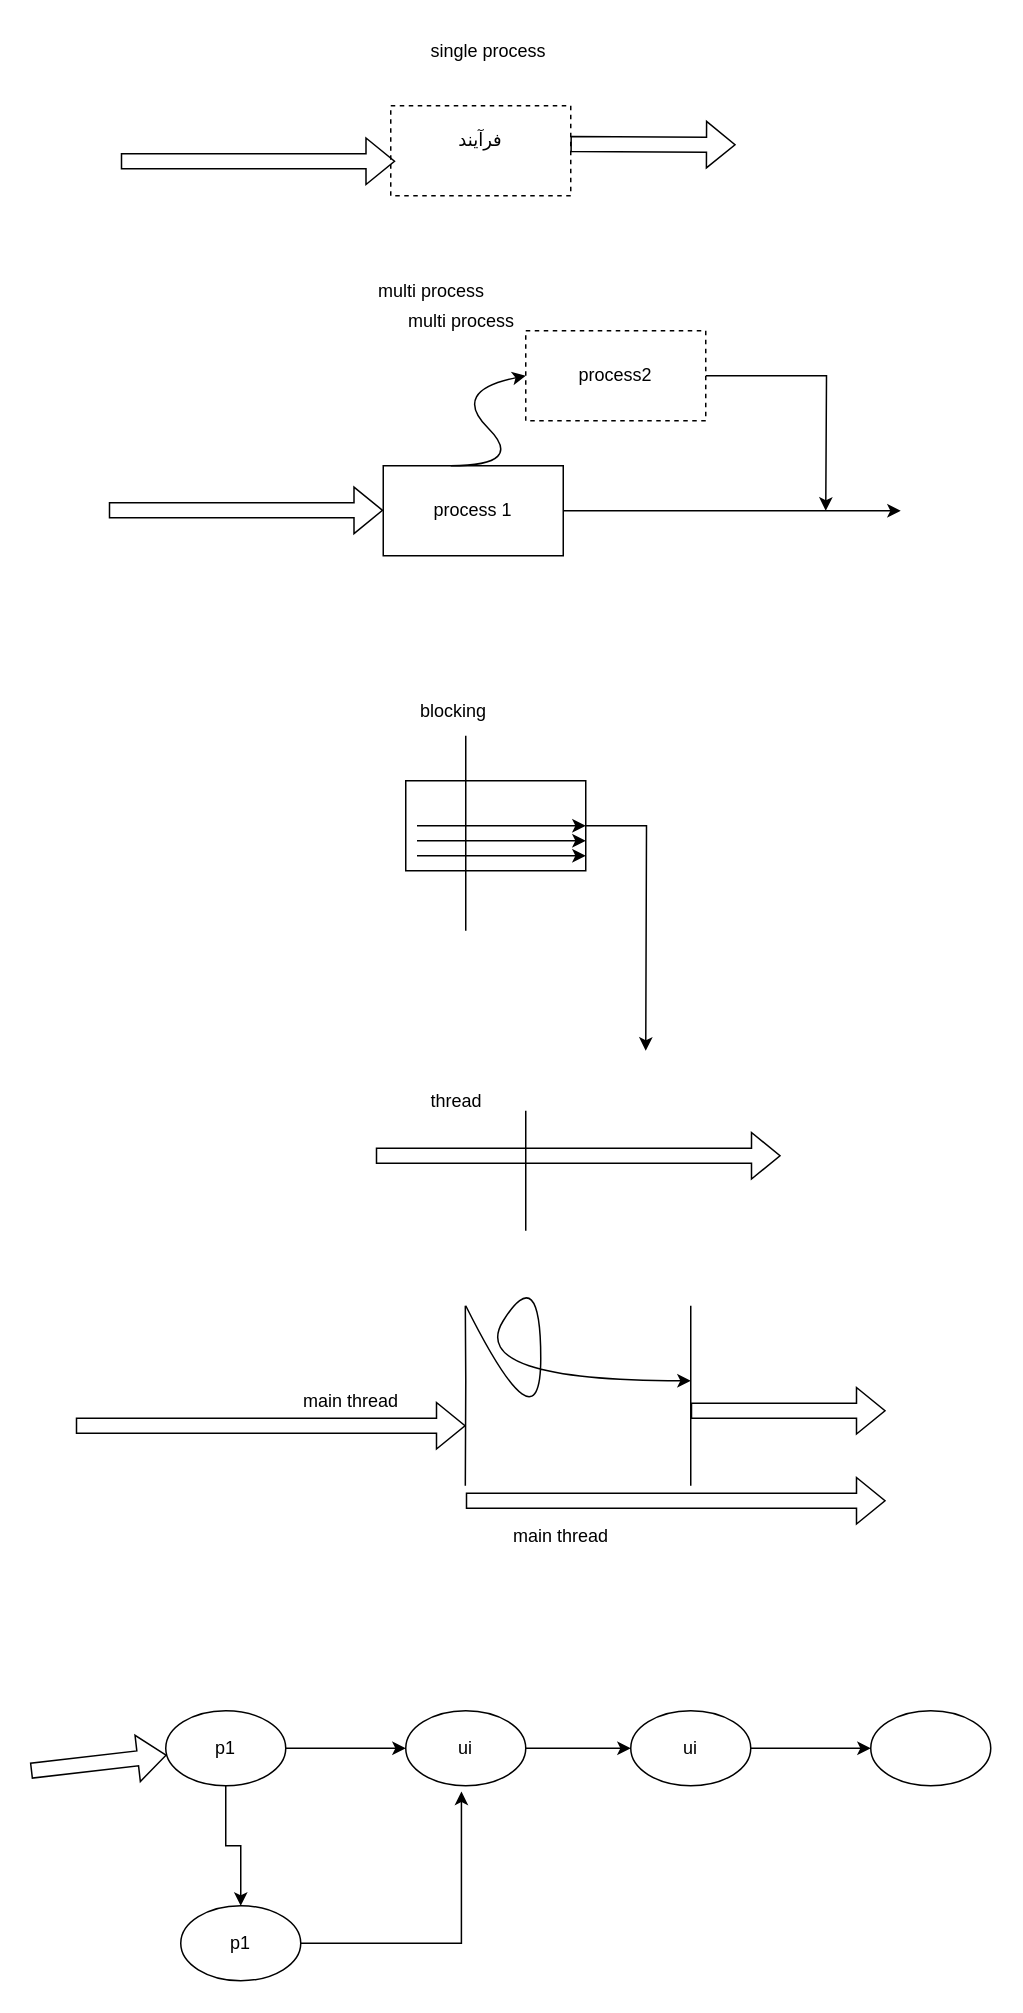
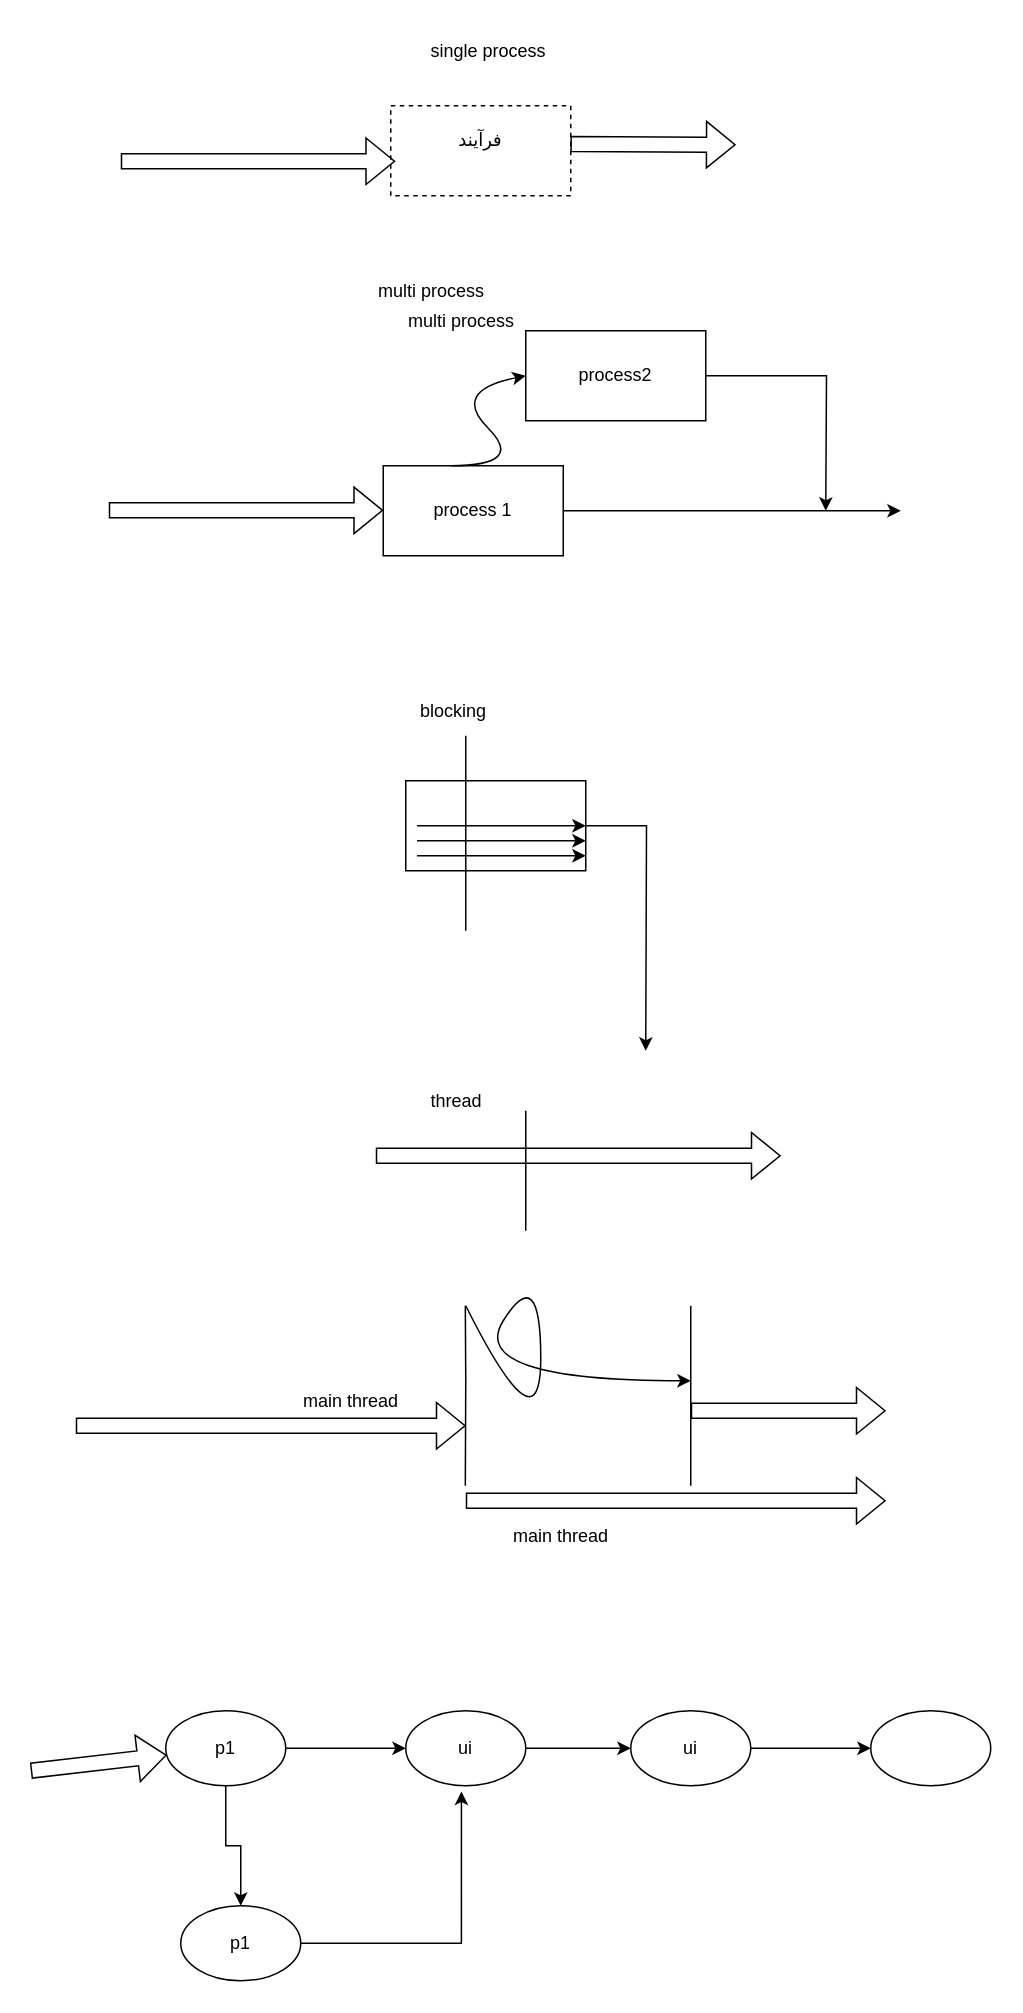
  <mxCell id="0" />
  <mxCell id="1" parent="0" />
  <mxCell id="2" value="فرآیند&lt;div&gt;&lt;br&gt;&lt;/div&gt;" style="rounded=0;whiteSpace=wrap;html=1;dashed=1;" vertex="1" parent="1"><mxGeometry x="260" y="70" width="120" height="60" as="geometry" /></mxCell>
  <mxCell id="3" value="" style="shape=flexArrow;endArrow=classic;html=1;rounded=0;entryX=0.025;entryY=0.617;entryDx=0;entryDy=0;entryPerimeter=0;" edge="1" parent="1" target="2"><mxGeometry width="50" height="50" relative="1" as="geometry"><mxPoint x="80" y="107" as="sourcePoint" /><mxPoint x="130" y="40" as="targetPoint" /></mxGeometry></mxCell>
  <mxCell id="4" value="" style="shape=flexArrow;endArrow=classic;html=1;rounded=0;exitX=0.998;exitY=0.426;exitDx=0;exitDy=0;exitPerimeter=0;" edge="1" parent="1" source="2"><mxGeometry width="50" height="50" relative="1" as="geometry"><mxPoint x="410" y="125" as="sourcePoint" /><mxPoint x="490" y="96" as="targetPoint" /></mxGeometry></mxCell>
  <mxCell id="5" value="single process" style="text;html=1;whiteSpace=wrap;overflow=hidden;rounded=0;" vertex="1" parent="1"><mxGeometry x="285" y="20" width="105" height="20" as="geometry" /></mxCell>
  <mxCell id="6" style="edgeStyle=orthogonalEdgeStyle;rounded=0;orthogonalLoop=1;jettySize=auto;html=1;" edge="1" parent="1" source="7"><mxGeometry relative="1" as="geometry"><mxPoint x="600" y="340" as="targetPoint" /></mxGeometry></mxCell>
  <mxCell id="7" value="process 1" style="rounded=0;whiteSpace=wrap;html=1;" vertex="1" parent="1"><mxGeometry x="255" y="310" width="120" height="60" as="geometry" /></mxCell>
  <mxCell id="8" style="edgeStyle=orthogonalEdgeStyle;rounded=0;orthogonalLoop=1;jettySize=auto;html=1;" edge="1" parent="1" source="9"><mxGeometry relative="1" as="geometry"><mxPoint x="550" y="340" as="targetPoint" /></mxGeometry></mxCell>
- <mxCell id="9" value="process2" style="rounded=0;whiteSpace=wrap;html=1;dashed=1;" vertex="1" parent="1"><mxGeometry x="350" y="220" width="120" height="60" as="geometry" /></mxCell>
+ <mxCell id="9" value="process2" style="rounded=0;whiteSpace=wrap;html=1;" vertex="1" parent="1"><mxGeometry x="350" y="220" width="120" height="60" as="geometry" /></mxCell>
  <mxCell id="10" value="" style="shape=flexArrow;endArrow=classic;html=1;rounded=0;entryX=0.025;entryY=0.617;entryDx=0;entryDy=0;entryPerimeter=0;" edge="1" parent="1"><mxGeometry width="50" height="50" relative="1" as="geometry"><mxPoint x="72" y="339.71" as="sourcePoint" /><mxPoint x="255" y="339.71" as="targetPoint" /></mxGeometry></mxCell>
  <mxCell id="11" value="" style="curved=1;endArrow=classic;html=1;rounded=0;entryX=0;entryY=0.5;entryDx=0;entryDy=0;" edge="1" parent="1" target="9"><mxGeometry width="50" height="50" relative="1" as="geometry"><mxPoint x="300" y="310" as="sourcePoint" /><mxPoint x="350" y="260" as="targetPoint" /><Array as="points"><mxPoint x="350" y="310" /><mxPoint x="300" y="260" /></Array></mxGeometry></mxCell>
  <mxCell id="12" value="multi process" style="text;html=1;whiteSpace=wrap;overflow=hidden;rounded=0;" vertex="1" parent="1"><mxGeometry x="250" y="180" width="120" height="20" as="geometry" /></mxCell>
  <mxCell id="13" style="edgeStyle=orthogonalEdgeStyle;rounded=0;orthogonalLoop=1;jettySize=auto;html=1;" edge="1" parent="1" source="14"><mxGeometry relative="1" as="geometry"><mxPoint x="430" y="700" as="targetPoint" /></mxGeometry></mxCell>
  <mxCell id="14" value="" style="rounded=0;whiteSpace=wrap;html=1;" vertex="1" parent="1"><mxGeometry x="270" y="520" width="120" height="60" as="geometry" /></mxCell>
  <mxCell id="15" value="blocking" style="text;html=1;whiteSpace=wrap;overflow=hidden;rounded=0;" vertex="1" parent="1"><mxGeometry x="277.5" y="460" width="120" height="20" as="geometry" /></mxCell>
  <mxCell id="16" value="" style="endArrow=classic;html=1;rounded=0;" edge="1" parent="1" target="14"><mxGeometry width="50" height="50" relative="1" as="geometry"><mxPoint x="277.5" y="550" as="sourcePoint" /><mxPoint x="327.5" y="500" as="targetPoint" /><Array as="points"><mxPoint x="340" y="550" /></Array></mxGeometry></mxCell>
  <mxCell id="17" value="multi process" style="text;html=1;whiteSpace=wrap;overflow=hidden;rounded=0;" vertex="1" parent="1"><mxGeometry x="270" y="200" width="120" height="20" as="geometry" /></mxCell>
  <mxCell id="18" value="" style="endArrow=classic;html=1;rounded=0;" edge="1" parent="1"><mxGeometry width="50" height="50" relative="1" as="geometry"><mxPoint x="277.5" y="560" as="sourcePoint" /><mxPoint x="390" y="560" as="targetPoint" /><Array as="points"><mxPoint x="340" y="560" /></Array></mxGeometry></mxCell>
  <mxCell id="19" value="" style="endArrow=classic;html=1;rounded=0;" edge="1" parent="1"><mxGeometry width="50" height="50" relative="1" as="geometry"><mxPoint x="277.5" y="570" as="sourcePoint" /><mxPoint x="390" y="570" as="targetPoint" /><Array as="points"><mxPoint x="340" y="570" /></Array></mxGeometry></mxCell>
  <mxCell id="20" value="" style="endArrow=none;html=1;rounded=0;" edge="1" parent="1"><mxGeometry width="50" height="50" relative="1" as="geometry"><mxPoint x="310" y="620" as="sourcePoint" /><mxPoint x="310" y="490" as="targetPoint" /></mxGeometry></mxCell>
  <mxCell id="21" value="" style="shape=flexArrow;endArrow=classic;html=1;rounded=0;" edge="1" parent="1"><mxGeometry width="50" height="50" relative="1" as="geometry"><mxPoint x="250" y="770" as="sourcePoint" /><mxPoint x="520" y="770" as="targetPoint" /></mxGeometry></mxCell>
  <mxCell id="22" value="thread" style="text;html=1;whiteSpace=wrap;overflow=hidden;rounded=0;" vertex="1" parent="1"><mxGeometry x="285" y="720" width="120" height="20" as="geometry" /></mxCell>
  <mxCell id="23" value="" style="endArrow=none;html=1;rounded=0;" edge="1" parent="1"><mxGeometry width="50" height="50" relative="1" as="geometry"><mxPoint x="350" y="820" as="sourcePoint" /><mxPoint x="350" y="740" as="targetPoint" /></mxGeometry></mxCell>
  <mxCell id="24" value="" style="shape=flexArrow;endArrow=classic;html=1;rounded=0;" edge="1" parent="1"><mxGeometry width="50" height="50" relative="1" as="geometry"><mxPoint x="50" y="950" as="sourcePoint" /><mxPoint x="310" y="950" as="targetPoint" /></mxGeometry></mxCell>
  <mxCell id="25" value="" style="endArrow=none;html=1;rounded=0;" edge="1" parent="1"><mxGeometry width="50" height="50" relative="1" as="geometry"><mxPoint x="309.71" y="990" as="sourcePoint" /><mxPoint x="309.71" y="870" as="targetPoint" /><Array as="points"><mxPoint x="310" y="920" /></Array></mxGeometry></mxCell>
  <mxCell id="26" value="" style="shape=flexArrow;endArrow=classic;html=1;rounded=0;" edge="1" parent="1"><mxGeometry width="50" height="50" relative="1" as="geometry"><mxPoint x="310" y="1000" as="sourcePoint" /><mxPoint x="590" y="1000" as="targetPoint" /></mxGeometry></mxCell>
  <mxCell id="27" value="" style="curved=1;endArrow=classic;html=1;rounded=0;" edge="1" parent="1"><mxGeometry width="50" height="50" relative="1" as="geometry"><mxPoint x="310" y="870" as="sourcePoint" /><mxPoint x="460" y="920" as="targetPoint" /><Array as="points"><mxPoint x="360" y="970" /><mxPoint x="360" y="840" /><mxPoint x="310" y="920" /></Array></mxGeometry></mxCell>
  <mxCell id="28" value="" style="endArrow=none;html=1;rounded=0;" edge="1" parent="1"><mxGeometry width="50" height="50" relative="1" as="geometry"><mxPoint x="460" y="990" as="sourcePoint" /><mxPoint x="460" y="870" as="targetPoint" /></mxGeometry></mxCell>
  <mxCell id="29" value="" style="shape=flexArrow;endArrow=classic;html=1;rounded=0;" edge="1" parent="1"><mxGeometry width="50" height="50" relative="1" as="geometry"><mxPoint x="460" y="940" as="sourcePoint" /><mxPoint x="590" y="940" as="targetPoint" /></mxGeometry></mxCell>
  <mxCell id="30" value="main thread" style="text;html=1;whiteSpace=wrap;overflow=hidden;rounded=0;" vertex="1" parent="1"><mxGeometry x="200" y="920" width="120" height="20" as="geometry" /></mxCell>
  <mxCell id="31" value="main thread" style="text;html=1;whiteSpace=wrap;overflow=hidden;rounded=0;" vertex="1" parent="1"><mxGeometry x="340" y="1010" width="120" height="20" as="geometry" /></mxCell>
  <mxCell id="32" style="edgeStyle=orthogonalEdgeStyle;rounded=0;orthogonalLoop=1;jettySize=auto;html=1;entryX=0;entryY=0.5;entryDx=0;entryDy=0;" edge="1" parent="1" source="34" target="36"><mxGeometry relative="1" as="geometry" /></mxCell>
  <mxCell id="33" style="edgeStyle=orthogonalEdgeStyle;rounded=0;orthogonalLoop=1;jettySize=auto;html=1;entryX=0.5;entryY=0;entryDx=0;entryDy=0;" edge="1" parent="1" source="34" target="40"><mxGeometry relative="1" as="geometry" /></mxCell>
  <mxCell id="34" value="p1" style="ellipse;whiteSpace=wrap;html=1;" vertex="1" parent="1"><mxGeometry x="110" y="1140" width="80" height="50" as="geometry" /></mxCell>
  <mxCell id="35" style="edgeStyle=orthogonalEdgeStyle;rounded=0;orthogonalLoop=1;jettySize=auto;html=1;entryX=0;entryY=0.5;entryDx=0;entryDy=0;" edge="1" parent="1" source="36" target="39"><mxGeometry relative="1" as="geometry" /></mxCell>
  <mxCell id="36" value="ui" style="ellipse;whiteSpace=wrap;html=1;" vertex="1" parent="1"><mxGeometry x="270" y="1140" width="80" height="50" as="geometry" /></mxCell>
  <mxCell id="37" value="" style="ellipse;whiteSpace=wrap;html=1;" vertex="1" parent="1"><mxGeometry x="580" y="1140" width="80" height="50" as="geometry" /></mxCell>
  <mxCell id="38" style="edgeStyle=orthogonalEdgeStyle;rounded=0;orthogonalLoop=1;jettySize=auto;html=1;exitX=1;exitY=0.5;exitDx=0;exitDy=0;entryX=0;entryY=0.5;entryDx=0;entryDy=0;" edge="1" parent="1" source="39" target="37"><mxGeometry relative="1" as="geometry" /></mxCell>
  <mxCell id="39" value="ui" style="ellipse;whiteSpace=wrap;html=1;" vertex="1" parent="1"><mxGeometry x="420" y="1140" width="80" height="50" as="geometry" /></mxCell>
  <mxCell id="40" value="p1" style="ellipse;whiteSpace=wrap;html=1;" vertex="1" parent="1"><mxGeometry x="120" y="1270" width="80" height="50" as="geometry" /></mxCell>
  <mxCell id="41" style="edgeStyle=orthogonalEdgeStyle;rounded=0;orthogonalLoop=1;jettySize=auto;html=1;entryX=0.464;entryY=1.077;entryDx=0;entryDy=0;entryPerimeter=0;" edge="1" parent="1" source="40" target="36"><mxGeometry relative="1" as="geometry" /></mxCell>
  <mxCell id="42" value="" style="shape=flexArrow;endArrow=classic;html=1;rounded=0;" edge="1" parent="1" target="34"><mxGeometry width="50" height="50" relative="1" as="geometry"><mxPoint x="20" y="1180" as="sourcePoint" /><mxPoint x="70" y="1130" as="targetPoint" /></mxGeometry></mxCell>
